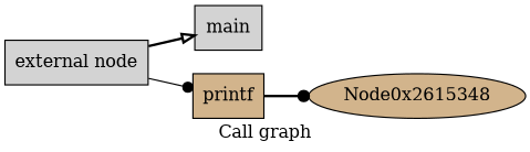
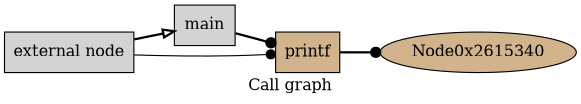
  digraph {
    label="Call graph"
    rankdir=LR
    node [fillcolor=lightgrey shape=record style=filled]
    edge [arrowhead=dot style=bold]
    n1 [label="{external node}"]
    n2 [label="{main}"]
    n3 [fillcolor=tan label="{printf}"]
-   Node0x2615340 [fillcolor=tan label=Node0x2615348 shape=""]
+   Node0x2615340 [fillcolor=tan shape=""]
    n1 -> n2 [arrowhead=onormal]
    n1 -> n3 [style=solid]
+   n2 -> n3
    n3 -> Node0x2615340
  }
